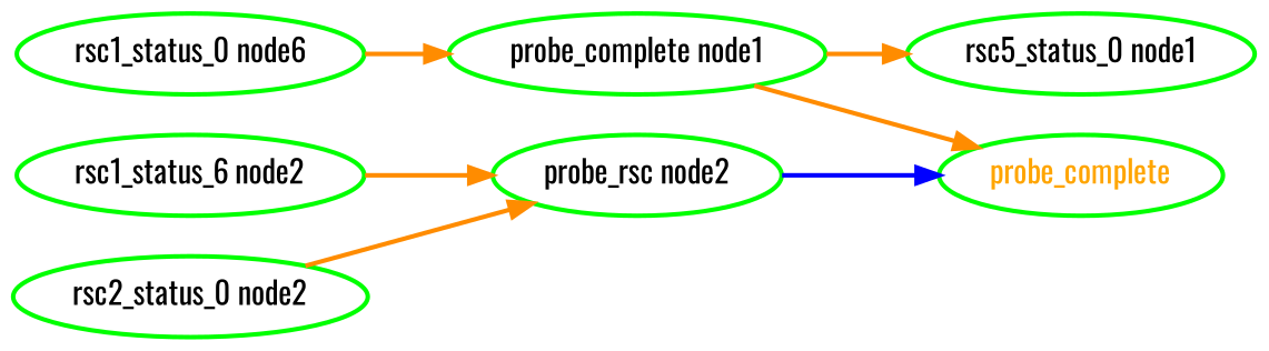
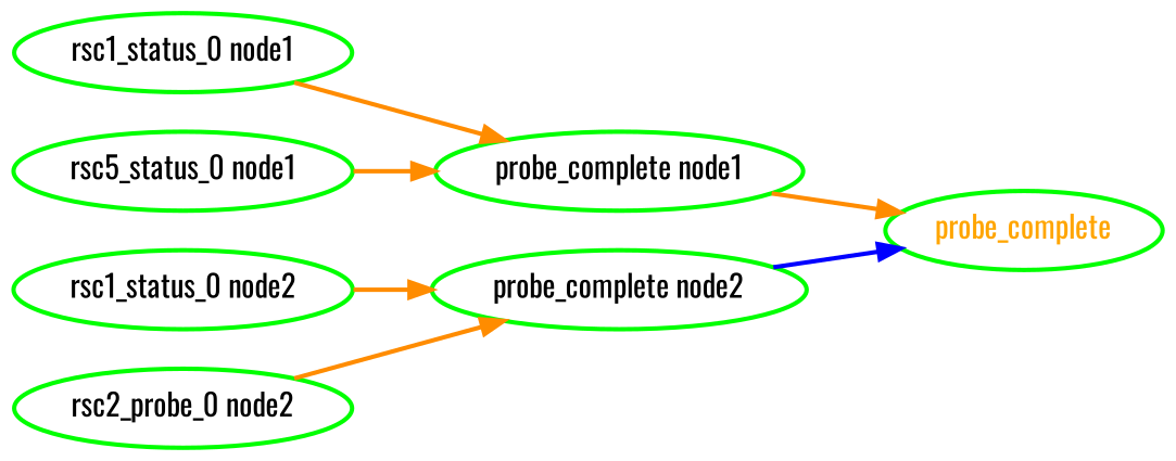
  digraph {
    fontname=Oswald
    rankdir=LR
    node [color=green fontcolor=black fontname=Oswald style=bold]
    edge [color=darkorange fontname=Oswald style=bold]
    probe_complete [fontcolor=orange]
    "probe_complete node1"
-   "rsc1_status_0 node1" [label="rsc1_status_0 node6"]
+   "rsc1_status_0 node1"
    n4 [label="rsc5_status_0 node1"]
-   "probe_complete node2" [label="probe_rsc node2"]
-   "rsc1_status_0 node2" [label="rsc1_status_6 node2"]
-   "rsc2_status_0 node2"
+   "probe_complete node2"
+   "rsc1_status_0 node2"
+   "rsc2_status_0 node2" [label="rsc2_probe_0 node2"]
    "probe_complete node1" -> probe_complete
    "rsc1_status_0 node1" -> "probe_complete node1"
-   "probe_complete node1" -> n4
+   n4 -> "probe_complete node1"
    "probe_complete node2" -> probe_complete [color=blue]
    "rsc1_status_0 node2" -> "probe_complete node2"
    "rsc2_status_0 node2" -> "probe_complete node2"
  }
